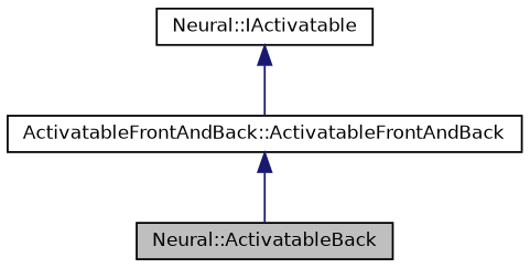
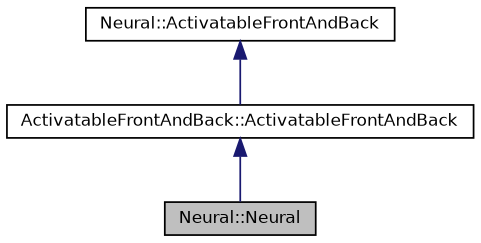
  digraph {
    node [color=black fillcolor=white fontname=Helvetica fontsize=10 shape=record style=filled]
    edge [color=midnightblue dir=back fontname=Helvetica fontsize=10 labelfontname=Helvetica labelfontsize=10 style=solid]
-   n1 [fillcolor=grey75 fontcolor=black height=0.2 label="Neural::ActivatableBack" width=0.4]
+   n1 [fillcolor=grey75 fontcolor=black height=0.2 label="Neural::Neural" width=0.4]
    n2 [height=0.2 label="ActivatableFrontAndBack::ActivatableFrontAndBack" width=0.4]
-   n3 [height=0.2 label="Neural::IActivatable" width=0.4]
+   n3 [height=0.2 label="Neural::ActivatableFrontAndBack" width=0.4]
    n2 -> n1
    n3 -> n2
  }
